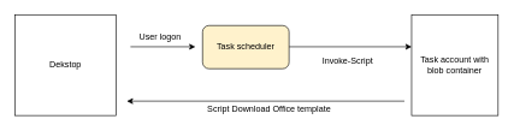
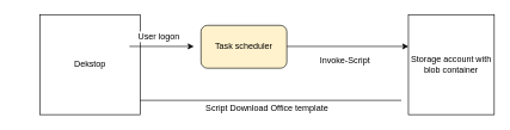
  <mxCell id="0" />
  <mxCell id="1" parent="0" />
  <mxCell id="2" value="" style="endArrow=classic;html=1;" edge="1" parent="1"><mxGeometry width="50" height="50" relative="1" as="geometry"><mxPoint x="400" y="64.5" as="sourcePoint" /><mxPoint x="570" y="64.5" as="targetPoint" /></mxGeometry></mxCell>
  <mxCell id="3" value="Invoke-Script" style="text;html=1;align=center;verticalAlign=middle;resizable=0;points=[];;labelBackgroundColor=#ffffff;" vertex="1" connectable="0" parent="2"><mxGeometry x="0.226" y="-4" relative="1" as="geometry"><mxPoint x="-24" y="16" as="offset" /></mxGeometry></mxCell>
- <mxCell id="4" value="Task account with blob container" style="rounded=0;whiteSpace=wrap;html=1;" vertex="1" parent="1"><mxGeometry x="570" y="20" width="120" height="140" as="geometry" /></mxCell>
+ <mxCell id="4" value="Storage account with blob container" style="rounded=0;whiteSpace=wrap;html=1;" vertex="1" parent="1"><mxGeometry x="570" y="20" width="120" height="140" as="geometry" /></mxCell>
  <mxCell id="5" value="" style="endArrow=classic;html=1;" edge="1" parent="1"><mxGeometry width="50" height="50" relative="1" as="geometry"><mxPoint x="560" y="140" as="sourcePoint" /><mxPoint x="175" y="140" as="targetPoint" /></mxGeometry></mxCell>
  <mxCell id="6" value="Script Download Office template" style="text;html=1;align=center;verticalAlign=middle;resizable=0;points=[];;labelBackgroundColor=#ffffff;" vertex="1" connectable="0" parent="5"><mxGeometry x="0.226" y="-4" relative="1" as="geometry"><mxPoint x="47" y="14" as="offset" /></mxGeometry></mxCell>
- <mxCell id="7" value="Dekstop" style="rounded=0;whiteSpace=wrap;html=1;" vertex="1" parent="1"><mxGeometry x="20" y="20" width="140" height="140" as="geometry" /></mxCell>
+ <mxCell id="7" value="Dekstop" style="rounded=0;whiteSpace=wrap;html=1;" vertex="1" parent="1"><mxGeometry x="55" y="20" width="140" height="140" as="geometry" /></mxCell>
  <mxCell id="8" value="Task scheduler" style="rounded=1;whiteSpace=wrap;html=1;fillColor=#fff2cc;" vertex="1" parent="1"><mxGeometry x="280" y="35" width="120" height="60" as="geometry" /></mxCell>
  <mxCell id="9" value="" style="endArrow=classic;html=1;" edge="1" parent="1"><mxGeometry width="50" height="50" relative="1" as="geometry"><mxPoint x="180" y="64.5" as="sourcePoint" /><mxPoint x="270" y="64.5" as="targetPoint" /></mxGeometry></mxCell>
  <mxCell id="10" value="User logon" style="text;html=1;align=center;verticalAlign=middle;resizable=0;points=[];;labelBackgroundColor=#ffffff;" vertex="1" connectable="0" parent="9"><mxGeometry x="0.333" y="-2" relative="1" as="geometry"><mxPoint x="-20" y="-16.5" as="offset" /></mxGeometry></mxCell>
